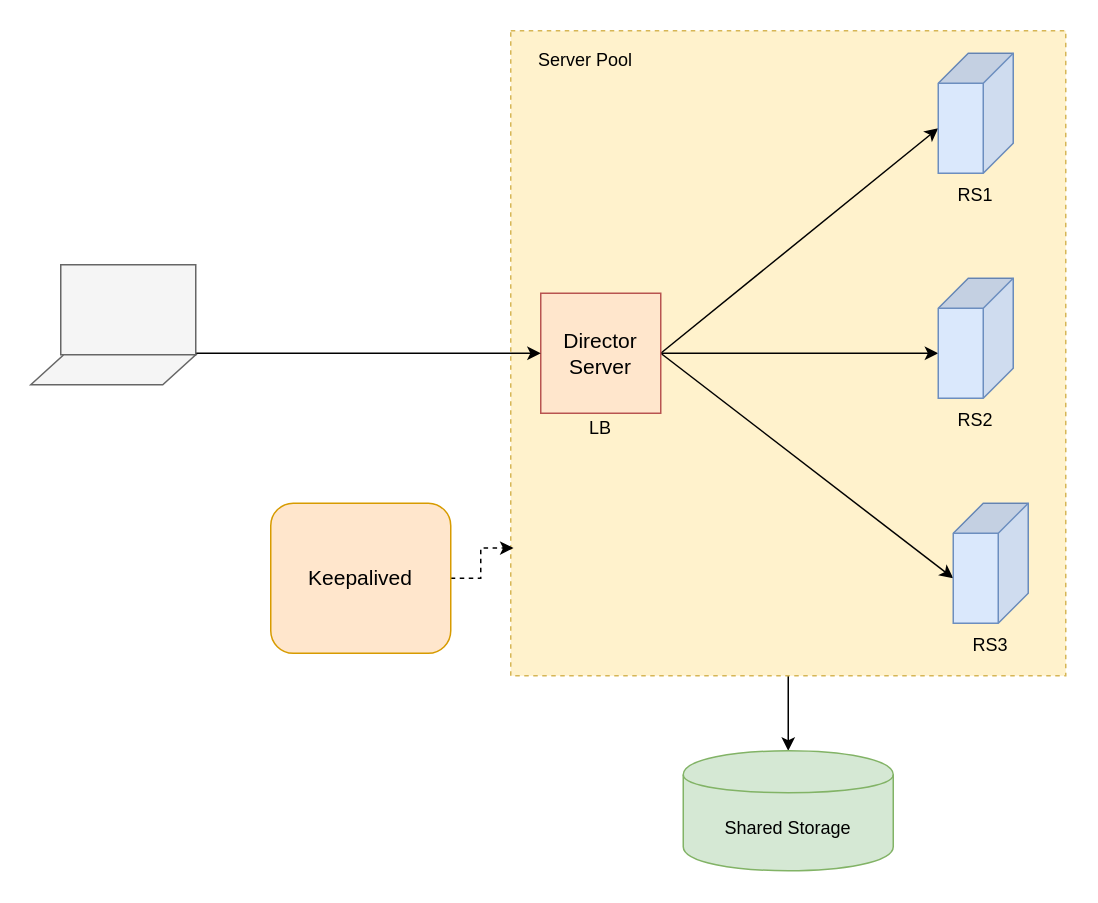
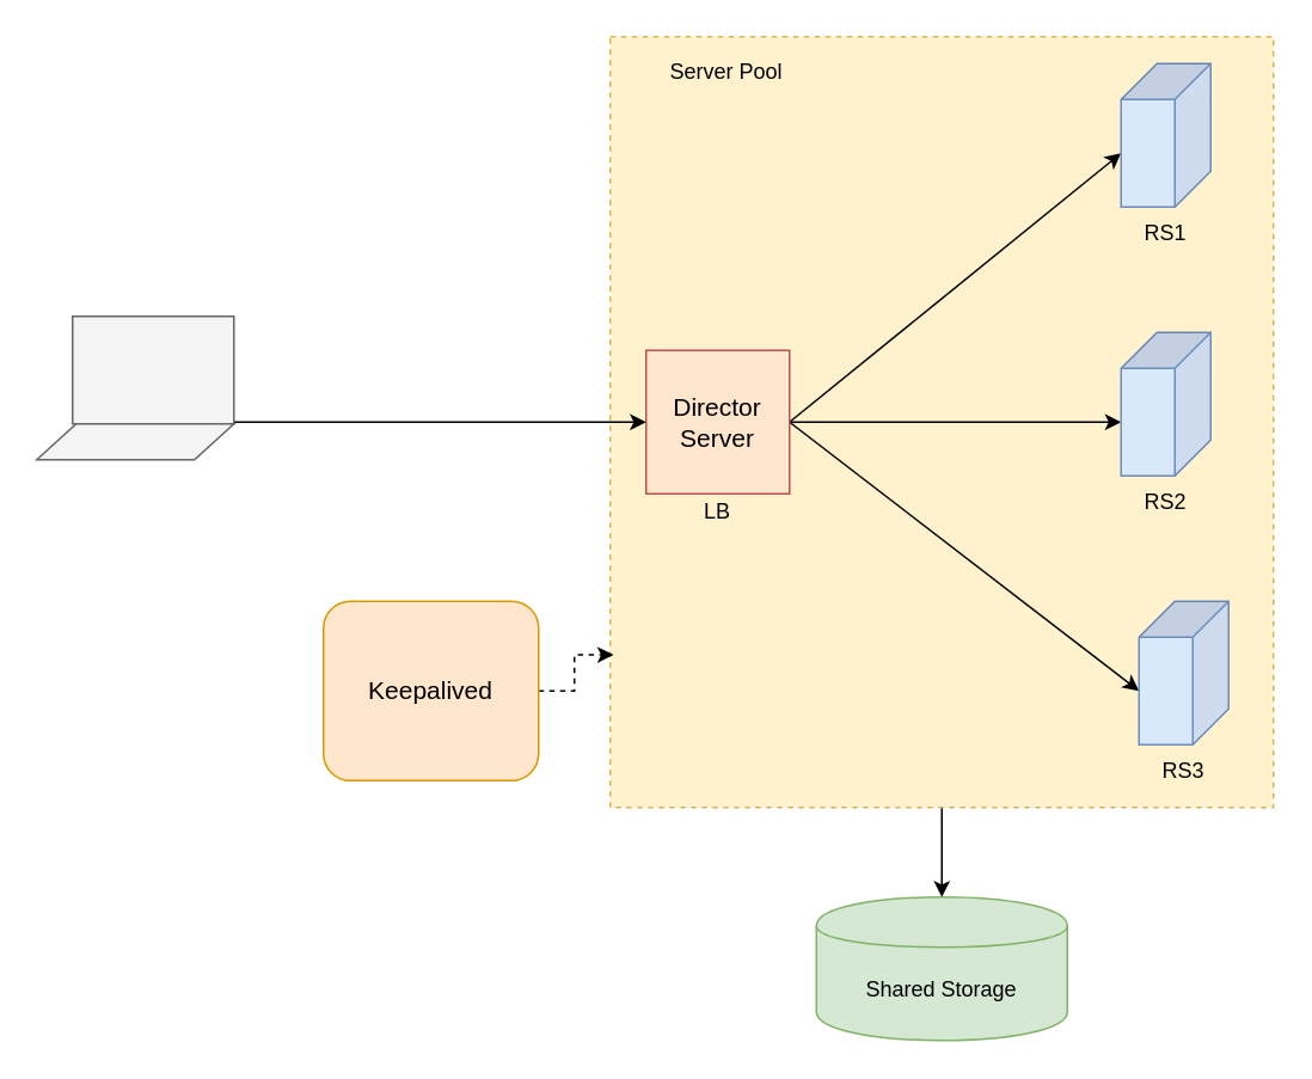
  <mxCell id="0" />
  <mxCell id="1" parent="0" />
  <mxCell id="2" value="" style="edgeStyle=orthogonalEdgeStyle;rounded=0;orthogonalLoop=1;jettySize=auto;html=1;" parent="1" source="3" target="15" edge="1"><mxGeometry relative="1" as="geometry" /></mxCell>
  <mxCell id="3" value="" style="rounded=0;whiteSpace=wrap;html=1;dashed=1;fillColor=#fff2cc;strokeColor=#d6b656;" parent="1" vertex="1"><mxGeometry x="340" y="20" width="370" height="430" as="geometry" /></mxCell>
  <mxCell id="4" style="rounded=0;orthogonalLoop=1;jettySize=auto;html=1;exitX=1;exitY=0.5;exitDx=0;exitDy=0;entryX=0;entryY=0;entryDx=50;entryDy=50;entryPerimeter=0;" parent="1" source="7" target="8" edge="1"><mxGeometry relative="1" as="geometry" /></mxCell>
  <mxCell id="5" style="edgeStyle=none;rounded=0;orthogonalLoop=1;jettySize=auto;html=1;exitX=1;exitY=0.5;exitDx=0;exitDy=0;entryX=0;entryY=0;entryDx=50;entryDy=50;entryPerimeter=0;" parent="1" source="7" target="9" edge="1"><mxGeometry relative="1" as="geometry" /></mxCell>
  <mxCell id="6" style="edgeStyle=none;rounded=0;orthogonalLoop=1;jettySize=auto;html=1;exitX=1;exitY=0.5;exitDx=0;exitDy=0;entryX=0;entryY=0;entryDx=50;entryDy=50;entryPerimeter=0;" parent="1" source="7" target="10" edge="1"><mxGeometry relative="1" as="geometry" /></mxCell>
  <mxCell id="7" value="&lt;font style=&quot;font-size: 14px&quot;&gt;Director&lt;br&gt;Server&lt;/font&gt;" style="whiteSpace=wrap;html=1;aspect=fixed;fillColor=#ffe6cc;strokeColor=#b85450;" parent="1" vertex="1"><mxGeometry x="360" y="195" width="80" height="80" as="geometry" /></mxCell>
  <mxCell id="8" value="" style="shape=cube;whiteSpace=wrap;html=1;boundedLbl=1;backgroundOutline=1;darkOpacity=0.05;darkOpacity2=0.1;rotation=90;fillColor=#dae8fc;strokeColor=#6c8ebf;" parent="1" vertex="1"><mxGeometry x="610" y="50" width="80" height="50" as="geometry" /></mxCell>
  <mxCell id="9" value="" style="shape=cube;whiteSpace=wrap;html=1;boundedLbl=1;backgroundOutline=1;darkOpacity=0.05;darkOpacity2=0.1;rotation=90;fillColor=#dae8fc;strokeColor=#6c8ebf;" parent="1" vertex="1"><mxGeometry x="610" y="200" width="80" height="50" as="geometry" /></mxCell>
  <mxCell id="10" value="" style="shape=cube;whiteSpace=wrap;html=1;boundedLbl=1;backgroundOutline=1;darkOpacity=0.05;darkOpacity2=0.1;rotation=90;fillColor=#dae8fc;strokeColor=#6c8ebf;" parent="1" vertex="1"><mxGeometry x="620" y="350" width="80" height="50" as="geometry" /></mxCell>
  <mxCell id="11" value="RS1" style="text;html=1;strokeColor=none;fillColor=none;align=center;verticalAlign=middle;whiteSpace=wrap;rounded=0;" parent="1" vertex="1"><mxGeometry x="630" y="120" width="40" height="20" as="geometry" /></mxCell>
  <mxCell id="12" value="RS2" style="text;html=1;strokeColor=none;fillColor=none;align=center;verticalAlign=middle;whiteSpace=wrap;rounded=0;" parent="1" vertex="1"><mxGeometry x="630" y="270" width="40" height="20" as="geometry" /></mxCell>
  <mxCell id="13" value="RS3" style="text;html=1;strokeColor=none;fillColor=none;align=center;verticalAlign=middle;whiteSpace=wrap;rounded=0;" parent="1" vertex="1"><mxGeometry x="640" y="420" width="40" height="20" as="geometry" /></mxCell>
- <mxCell id="14" value="Server Pool" style="text;html=1;strokeColor=none;fillColor=none;align=center;verticalAlign=middle;whiteSpace=wrap;rounded=0;" parent="1" vertex="1"><mxGeometry x="350" y="30" width="80" height="20" as="geometry" /></mxCell>
+ <mxCell id="14" value="Server Pool" style="text;html=1;strokeColor=none;fillColor=none;align=center;verticalAlign=middle;whiteSpace=wrap;rounded=0;" parent="1" vertex="1"><mxGeometry x="365" y="30" width="80" height="20" as="geometry" /></mxCell>
  <mxCell id="15" value="Shared Storage" style="shape=cylinder;whiteSpace=wrap;html=1;boundedLbl=1;backgroundOutline=1;fillColor=#d5e8d4;strokeColor=#82b366;" parent="1" vertex="1"><mxGeometry x="455" y="500" width="140" height="80" as="geometry" /></mxCell>
  <mxCell id="16" value="" style="edgeStyle=orthogonalEdgeStyle;rounded=0;orthogonalLoop=1;jettySize=auto;html=1;entryX=0;entryY=0.5;entryDx=0;entryDy=0;exitX=1;exitY=1;exitDx=0;exitDy=0;" parent="1" source="17" target="7" edge="1"><mxGeometry relative="1" as="geometry"><mxPoint x="160" y="225" as="targetPoint" /><Array as="points"><mxPoint x="80" y="235" /></Array></mxGeometry></mxCell>
  <mxCell id="17" value="" style="rounded=0;whiteSpace=wrap;html=1;fillColor=#f5f5f5;strokeColor=#666666;fontColor=#333333;" parent="1" vertex="1"><mxGeometry x="40" y="176" width="90" height="60" as="geometry" /></mxCell>
  <mxCell id="18" value="" style="shape=parallelogram;perimeter=parallelogramPerimeter;whiteSpace=wrap;html=1;fillColor=#f5f5f5;strokeColor=#666666;fontColor=#333333;" parent="1" vertex="1"><mxGeometry x="20" y="236" width="110" height="20" as="geometry" /></mxCell>
  <mxCell id="19" value="LB" style="text;html=1;strokeColor=none;fillColor=none;align=center;verticalAlign=middle;whiteSpace=wrap;rounded=0;dashed=1;" parent="1" vertex="1"><mxGeometry x="380" y="275" width="40" height="20" as="geometry" /></mxCell>
  <mxCell id="20" style="edgeStyle=orthogonalEdgeStyle;rounded=0;orthogonalLoop=1;jettySize=auto;html=1;entryX=0.005;entryY=0.802;entryDx=0;entryDy=0;entryPerimeter=0;dashed=1;" edge="1" parent="1" source="21" target="3"><mxGeometry relative="1" as="geometry" /></mxCell>
  <mxCell id="21" value="&lt;font style=&quot;font-size: 14px&quot;&gt;Keepalived&lt;/font&gt;" style="rounded=1;whiteSpace=wrap;html=1;fillColor=#ffe6cc;strokeColor=#d79b00;" vertex="1" parent="1"><mxGeometry x="180" y="335" width="120" height="100" as="geometry" /></mxCell>
